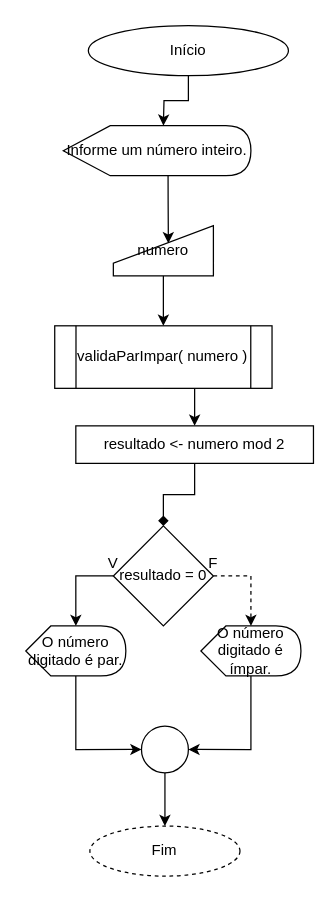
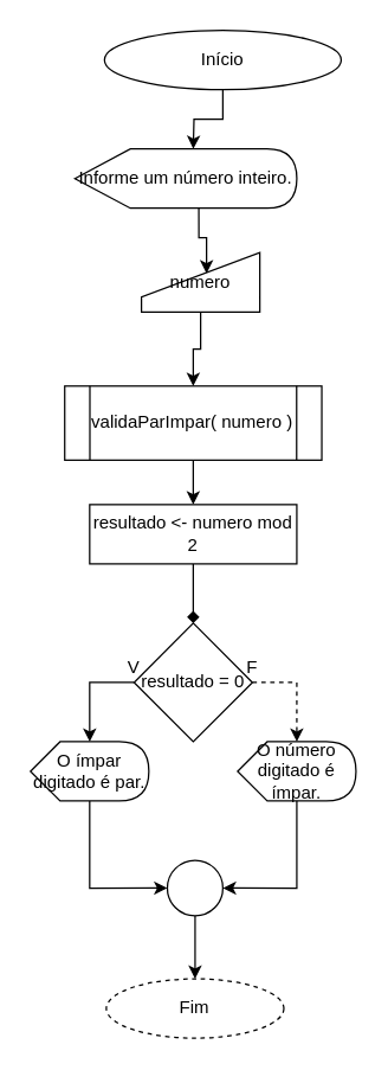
  <mxCell id="0" />
  <mxCell id="1" parent="0" />
  <mxCell id="2" style="edgeStyle=orthogonalEdgeStyle;rounded=0;orthogonalLoop=1;jettySize=auto;html=1;exitX=0.5;exitY=1;exitDx=0;exitDy=0;entryX=0.5;entryY=0;entryDx=0;entryDy=0;" parent="1" source="3" edge="1"><mxGeometry relative="1" as="geometry"><mxPoint x="130" y="100" as="targetPoint" /></mxGeometry></mxCell>
  <mxCell id="3" value="Início" style="ellipse;whiteSpace=wrap;html=1;" parent="1" vertex="1"><mxGeometry x="70" y="20" width="160" height="40" as="geometry" /></mxCell>
  <mxCell id="4" value="Fim" style="ellipse;whiteSpace=wrap;html=1;dashed=1;" parent="1" vertex="1"><mxGeometry x="71.25" y="660" width="120" height="40" as="geometry" /></mxCell>
  <mxCell id="5" style="edgeStyle=orthogonalEdgeStyle;rounded=0;orthogonalLoop=1;jettySize=auto;html=1;exitX=0.5;exitY=1;exitDx=0;exitDy=0;entryX=0.5;entryY=0;entryDx=0;entryDy=0;" parent="1" source="6" target="12" edge="1"><mxGeometry relative="1" as="geometry" /></mxCell>
  <mxCell id="6" value="validaParImpar( numero )" style="shape=process;whiteSpace=wrap;html=1;backgroundOutline=1;" parent="1" vertex="1"><mxGeometry x="43.13" y="260" width="173.75" height="50" as="geometry" /></mxCell>
  <mxCell id="7" style="edgeStyle=orthogonalEdgeStyle;rounded=0;orthogonalLoop=1;jettySize=auto;html=1;exitX=0;exitY=0;exitDx=83.75;exitDy=40;exitPerimeter=0;entryX=0.55;entryY=0.35;entryDx=0;entryDy=0;entryPerimeter=0;" parent="1" source="8" target="10" edge="1"><mxGeometry relative="1" as="geometry" /></mxCell>
  <mxCell id="8" value="Informe um número inteiro." style="shape=display;whiteSpace=wrap;html=1;" parent="1" vertex="1"><mxGeometry x="50" y="100" width="150" height="40" as="geometry" /></mxCell>
  <mxCell id="9" style="edgeStyle=orthogonalEdgeStyle;rounded=0;orthogonalLoop=1;jettySize=auto;html=1;exitX=0.5;exitY=1;exitDx=0;exitDy=0;entryX=0.5;entryY=0;entryDx=0;entryDy=0;" parent="1" source="10" target="6" edge="1"><mxGeometry relative="1" as="geometry" /></mxCell>
- <mxCell id="10" value="numero" style="shape=manualInput;whiteSpace=wrap;html=1;" parent="1" vertex="1"><mxGeometry x="90" y="180" width="80" height="40" as="geometry" /></mxCell>
+ <mxCell id="10" value="numero" style="shape=manualInput;whiteSpace=wrap;html=1;" parent="1" vertex="1"><mxGeometry x="95" y="170" width="80" height="40" as="geometry" /></mxCell>
  <mxCell id="11" style="edgeStyle=orthogonalEdgeStyle;rounded=0;orthogonalLoop=1;jettySize=auto;html=1;exitX=0.5;exitY=1;exitDx=0;exitDy=0;entryX=0.5;entryY=0;entryDx=0;entryDy=0;endArrow=diamond;" parent="1" source="12" target="15" edge="1"><mxGeometry relative="1" as="geometry" /></mxCell>
- <mxCell id="12" value="resultado &amp;lt;- numero mod 2" style="rounded=0;whiteSpace=wrap;html=1;" parent="1" vertex="1"><mxGeometry x="60" y="340" width="190" height="30" as="geometry" /></mxCell>
+ <mxCell id="12" value="resultado &amp;lt;- numero mod 2" style="rounded=0;whiteSpace=wrap;html=1;" parent="1" vertex="1"><mxGeometry x="60" y="340" width="140" height="40" as="geometry" /></mxCell>
  <mxCell id="13" style="edgeStyle=orthogonalEdgeStyle;rounded=0;orthogonalLoop=1;jettySize=auto;html=1;exitX=0;exitY=0.5;exitDx=0;exitDy=0;entryX=0;entryY=0;entryDx=40;entryDy=0;entryPerimeter=0;" edge="1" parent="1" source="15" target="17"><mxGeometry relative="1" as="geometry" /></mxCell>
  <mxCell id="14" style="edgeStyle=orthogonalEdgeStyle;rounded=0;orthogonalLoop=1;jettySize=auto;html=1;exitX=1;exitY=0.5;exitDx=0;exitDy=0;entryX=0;entryY=0;entryDx=40;entryDy=0;entryPerimeter=0;dashed=1;" edge="1" parent="1" source="15" target="21"><mxGeometry relative="1" as="geometry" /></mxCell>
  <mxCell id="15" value="resultado = 0" style="rhombus;whiteSpace=wrap;html=1;" parent="1" vertex="1"><mxGeometry x="90" y="420" width="80" height="80" as="geometry" /></mxCell>
  <mxCell id="16" style="edgeStyle=orthogonalEdgeStyle;rounded=0;orthogonalLoop=1;jettySize=auto;html=1;exitX=0;exitY=0;exitDx=40;exitDy=40;exitPerimeter=0;entryX=0;entryY=0.5;entryDx=0;entryDy=0;" edge="1" parent="1" source="17" target="23"><mxGeometry relative="1" as="geometry" /></mxCell>
- <mxCell id="17" value="O número digitado é par." style="shape=display;whiteSpace=wrap;html=1;" parent="1" vertex="1"><mxGeometry x="20" y="500" width="80" height="40" as="geometry" /></mxCell>
+ <mxCell id="17" value="O ímpar digitado é par." style="shape=display;whiteSpace=wrap;html=1;" parent="1" vertex="1"><mxGeometry x="20" y="500" width="80" height="40" as="geometry" /></mxCell>
  <mxCell id="18" value="V" style="text;html=1;strokeColor=none;fillColor=none;align=center;verticalAlign=middle;whiteSpace=wrap;rounded=0;" parent="1" vertex="1"><mxGeometry x="70" y="440" width="40" height="20" as="geometry" /></mxCell>
  <mxCell id="19" value="F" style="text;html=1;strokeColor=none;fillColor=none;align=center;verticalAlign=middle;whiteSpace=wrap;rounded=0;" parent="1" vertex="1"><mxGeometry x="150" y="440" width="40" height="20" as="geometry" /></mxCell>
  <mxCell id="20" style="edgeStyle=orthogonalEdgeStyle;rounded=0;orthogonalLoop=1;jettySize=auto;html=1;exitX=0;exitY=0;exitDx=40;exitDy=40;exitPerimeter=0;entryX=1;entryY=0.5;entryDx=0;entryDy=0;" edge="1" parent="1" source="21" target="23"><mxGeometry relative="1" as="geometry" /></mxCell>
  <mxCell id="21" value="O número digitado é ímpar." style="shape=display;whiteSpace=wrap;html=1;" vertex="1" parent="1"><mxGeometry x="160" y="500" width="80" height="40" as="geometry" /></mxCell>
  <mxCell id="22" style="edgeStyle=orthogonalEdgeStyle;rounded=0;orthogonalLoop=1;jettySize=auto;html=1;exitX=0.5;exitY=1;exitDx=0;exitDy=0;entryX=0.5;entryY=0;entryDx=0;entryDy=0;" edge="1" parent="1" source="23" target="4"><mxGeometry relative="1" as="geometry" /></mxCell>
  <mxCell id="23" value="" style="ellipse;whiteSpace=wrap;html=1;aspect=fixed;" vertex="1" parent="1"><mxGeometry x="112.5" y="580" width="37.5" height="37.5" as="geometry" /></mxCell>
